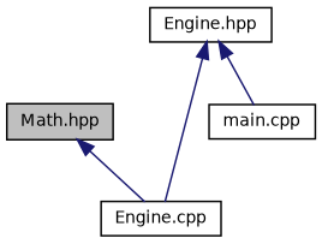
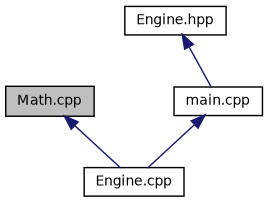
  digraph {
    node [color=black fillcolor=white fontname=Helvetica fontsize=10 shape=record style=filled]
    edge [color=midnightblue dir=back fontname=Helvetica fontsize=10 labelfontname=Helvetica labelfontsize=10 style=solid]
-   n1 [fillcolor=grey75 fontcolor=black height=0.2 label="Math.hpp" width=0.4]
+   n1 [fillcolor=grey75 fontcolor=black height=0.2 label="Math.cpp" width=0.4]
    n2 [height=0.2 label="Engine.cpp" width=0.4]
    n3 [height=0.2 label="Engine.hpp" width=0.4]
    n4 [height=0.2 label="main.cpp" width=0.4]
    n1 -> n2
-   n3 -> n2
+   n4 -> n2
    n3 -> n4
  }
